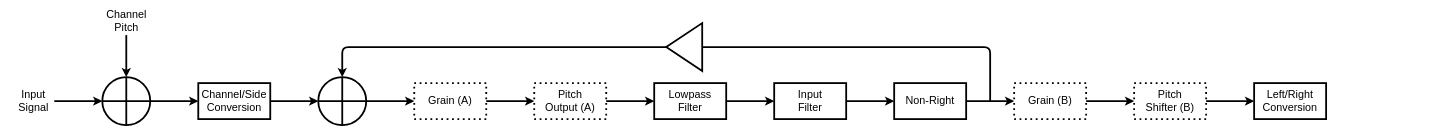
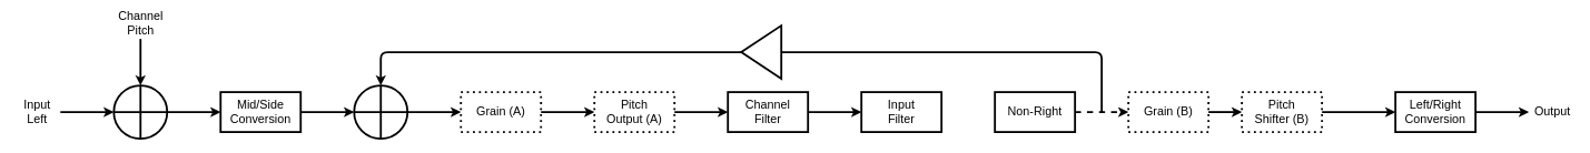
  <mxCell id="0" />
  <mxCell id="1" parent="0" />
  <mxCell id="2" value="" style="group" vertex="1" connectable="0" parent="1"><mxGeometry x="20" y="20" width="2340" height="188" as="geometry" /></mxCell>
  <mxCell id="3" value="" style="shape=orEllipse;perimeter=ellipsePerimeter;whiteSpace=wrap;html=1;backgroundOutline=1;strokeWidth=3;" vertex="1" parent="2"><mxGeometry x="150" y="108" width="80" height="80" as="geometry" /></mxCell>
  <mxCell id="4" value="" style="endArrow=classic;html=1;entryX=0.5;entryY=0;entryDx=0;entryDy=0;strokeWidth=3;" edge="1" parent="2" target="3"><mxGeometry width="50" height="50" relative="1" as="geometry"><mxPoint x="190" y="38" as="sourcePoint" /><mxPoint x="150" y="-22" as="targetPoint" /></mxGeometry></mxCell>
  <mxCell id="5" value="" style="endArrow=classic;html=1;entryX=0;entryY=0.5;entryDx=0;entryDy=0;strokeWidth=3;" edge="1" parent="2" target="3"><mxGeometry width="50" height="50" relative="1" as="geometry"><mxPoint x="70" y="148" as="sourcePoint" /><mxPoint x="40" y="138" as="targetPoint" /></mxGeometry></mxCell>
- <mxCell id="6" value="&lt;div style=&quot;font-size: 18px&quot;&gt;&lt;font style=&quot;font-size: 18px&quot;&gt;Channel/Side&lt;/font&gt;&lt;/div&gt;&lt;div style=&quot;font-size: 18px&quot;&gt;&lt;font style=&quot;font-size: 18px&quot;&gt;Conversion&lt;/font&gt;&lt;br&gt;&lt;/div&gt;" style="rounded=0;whiteSpace=wrap;html=1;strokeWidth=3;" vertex="1" parent="2"><mxGeometry x="310" y="118" width="120" height="60" as="geometry" /></mxCell>
+ <mxCell id="6" value="&lt;div style=&quot;font-size: 18px&quot;&gt;&lt;font style=&quot;font-size: 18px&quot;&gt;Mid/Side&lt;/font&gt;&lt;/div&gt;&lt;div style=&quot;font-size: 18px&quot;&gt;&lt;font style=&quot;font-size: 18px&quot;&gt;Conversion&lt;/font&gt;&lt;br&gt;&lt;/div&gt;" style="rounded=0;whiteSpace=wrap;html=1;strokeWidth=3;" vertex="1" parent="2"><mxGeometry x="310" y="118" width="120" height="60" as="geometry" /></mxCell>
  <mxCell id="7" value="" style="endArrow=classic;html=1;entryX=0;entryY=0.5;entryDx=0;entryDy=0;strokeWidth=3;exitX=1;exitY=0.5;exitDx=0;exitDy=0;" edge="1" parent="2" source="3" target="6"><mxGeometry width="50" height="50" relative="1" as="geometry"><mxPoint x="50" y="148" as="sourcePoint" /><mxPoint x="120" y="148" as="targetPoint" /></mxGeometry></mxCell>
  <mxCell id="8" value="" style="shape=orEllipse;perimeter=ellipsePerimeter;whiteSpace=wrap;html=1;backgroundOutline=1;strokeWidth=3;" vertex="1" parent="2"><mxGeometry x="510" y="108" width="80" height="80" as="geometry" /></mxCell>
  <mxCell id="9" value="" style="endArrow=classic;html=1;entryX=0;entryY=0.5;entryDx=0;entryDy=0;strokeWidth=3;exitX=1;exitY=0.5;exitDx=0;exitDy=0;" edge="1" parent="2" source="6" target="8"><mxGeometry width="50" height="50" relative="1" as="geometry"><mxPoint x="230" y="148" as="sourcePoint" /><mxPoint x="310" y="148" as="targetPoint" /></mxGeometry></mxCell>
  <mxCell id="10" value="&lt;font style=&quot;font-size: 18px&quot;&gt;Grain (A)&lt;br&gt;&lt;/font&gt;" style="rounded=0;whiteSpace=wrap;html=1;strokeWidth=3;dashed=1;dashPattern=1 2;" vertex="1" parent="2"><mxGeometry x="670" y="118" width="120" height="60" as="geometry" /></mxCell>
  <mxCell id="11" value="" style="endArrow=classic;html=1;entryX=0;entryY=0.5;entryDx=0;entryDy=0;strokeWidth=3;exitX=1;exitY=0.5;exitDx=0;exitDy=0;" edge="1" parent="2" target="10" source="8"><mxGeometry width="50" height="50" relative="1" as="geometry"><mxPoint x="590" y="147.5" as="sourcePoint" /><mxPoint x="670" y="147.5" as="targetPoint" /></mxGeometry></mxCell>
  <mxCell id="12" value="" style="endArrow=classic;html=1;entryX=0;entryY=0.5;entryDx=0;entryDy=0;strokeWidth=3;exitX=1;exitY=0.5;exitDx=0;exitDy=0;" edge="1" parent="2" source="10"><mxGeometry width="50" height="50" relative="1" as="geometry"><mxPoint x="590" y="148" as="sourcePoint" /><mxPoint x="870" y="148" as="targetPoint" /></mxGeometry></mxCell>
  <mxCell id="13" value="&lt;div&gt;&lt;font style=&quot;font-size: 18px&quot;&gt;Pitch&lt;br&gt;&lt;/font&gt;&lt;/div&gt;&lt;div&gt;&lt;font style=&quot;font-size: 18px&quot;&gt;Output (A)&lt;/font&gt;&lt;/div&gt;" style="rounded=0;whiteSpace=wrap;html=1;strokeWidth=3;dashed=1;dashPattern=1 2;" vertex="1" parent="2"><mxGeometry x="870" y="118" width="120" height="60" as="geometry" /></mxCell>
- <mxCell id="14" value="&lt;div&gt;&lt;font style=&quot;font-size: 18px&quot;&gt;Lowpass&lt;/font&gt;&lt;/div&gt;&lt;div&gt;&lt;font style=&quot;font-size: 18px&quot;&gt;Filter&lt;br&gt;&lt;/font&gt;&lt;/div&gt;" style="rounded=0;whiteSpace=wrap;html=1;strokeWidth=3;" vertex="1" parent="2"><mxGeometry x="1070" y="118" width="120" height="60" as="geometry" /></mxCell>
+ <mxCell id="14" value="&lt;div&gt;&lt;font style=&quot;font-size: 18px&quot;&gt;Channel&lt;/font&gt;&lt;/div&gt;&lt;div&gt;&lt;font style=&quot;font-size: 18px&quot;&gt;Filter&lt;br&gt;&lt;/font&gt;&lt;/div&gt;" style="rounded=0;whiteSpace=wrap;html=1;strokeWidth=3;" vertex="1" parent="2"><mxGeometry x="1070" y="118" width="120" height="60" as="geometry" /></mxCell>
  <mxCell id="15" style="edgeStyle=orthogonalEdgeStyle;rounded=0;orthogonalLoop=1;jettySize=auto;html=1;exitX=1;exitY=0.5;exitDx=0;exitDy=0;strokeWidth=3;" edge="1" parent="2" source="13" target="14"><mxGeometry relative="1" as="geometry" /></mxCell>
  <mxCell id="16" value="&lt;div&gt;&lt;font style=&quot;font-size: 18px&quot;&gt;Input&lt;/font&gt;&lt;/div&gt;&lt;div&gt;&lt;font style=&quot;font-size: 18px&quot;&gt;Filter&lt;/font&gt;&lt;/div&gt;" style="rounded=0;whiteSpace=wrap;html=1;strokeWidth=3;" vertex="1" parent="2"><mxGeometry x="1270" y="118" width="120" height="60" as="geometry" /></mxCell>
  <mxCell id="17" style="edgeStyle=orthogonalEdgeStyle;rounded=0;orthogonalLoop=1;jettySize=auto;html=1;exitX=1;exitY=0.5;exitDx=0;exitDy=0;entryX=0;entryY=0.5;entryDx=0;entryDy=0;strokeWidth=3;" edge="1" parent="2" source="14" target="16"><mxGeometry relative="1" as="geometry" /></mxCell>
  <mxCell id="18" value="&lt;font style=&quot;font-size: 18px&quot;&gt;Non-Right&lt;/font&gt;" style="rounded=0;whiteSpace=wrap;html=1;strokeWidth=3;" vertex="1" parent="2"><mxGeometry x="1470" y="118" width="120" height="60" as="geometry" /></mxCell>
- <mxCell id="19" style="edgeStyle=orthogonalEdgeStyle;rounded=0;orthogonalLoop=1;jettySize=auto;html=1;exitX=1;exitY=0.5;exitDx=0;exitDy=0;strokeWidth=3;" edge="1" parent="2" source="16" target="18"><mxGeometry relative="1" as="geometry" /></mxCell>
  <mxCell id="20" value="&lt;font style=&quot;font-size: 18px&quot;&gt;Grain (B)&lt;br&gt;&lt;/font&gt;" style="rounded=0;whiteSpace=wrap;html=1;strokeWidth=3;dashed=1;dashPattern=1 2;" vertex="1" parent="2"><mxGeometry x="1670" y="118" width="120" height="60" as="geometry" /></mxCell>
- <mxCell id="21" style="edgeStyle=orthogonalEdgeStyle;rounded=0;orthogonalLoop=1;jettySize=auto;html=1;exitX=1;exitY=0.5;exitDx=0;exitDy=0;strokeWidth=3;" edge="1" parent="2" source="18" target="20"><mxGeometry relative="1" as="geometry"><Array as="points"><mxPoint x="1640" y="148" /><mxPoint x="1640" y="148" /></Array></mxGeometry></mxCell>
- <mxCell id="22" value="&lt;div&gt;&lt;font style=&quot;font-size: 18px&quot;&gt;Pitch&lt;/font&gt;&lt;/div&gt;&lt;div&gt;&lt;font style=&quot;font-size: 18px&quot;&gt;Shifter (B)&lt;/font&gt;&lt;/div&gt;" style="rounded=0;whiteSpace=wrap;html=1;strokeWidth=3;dashed=1;dashPattern=1 2;" vertex="1" parent="2"><mxGeometry x="1870" y="118" width="120" height="60" as="geometry" /></mxCell>
+ <mxCell id="21" style="edgeStyle=orthogonalEdgeStyle;rounded=0;orthogonalLoop=1;jettySize=auto;html=1;exitX=1;exitY=0.5;exitDx=0;exitDy=0;strokeWidth=3;dashed=1;" edge="1" parent="2" source="18" target="20"><mxGeometry relative="1" as="geometry"><Array as="points"><mxPoint x="1640" y="148" /><mxPoint x="1640" y="148" /></Array></mxGeometry></mxCell>
+ <mxCell id="22" value="&lt;div&gt;&lt;font style=&quot;font-size: 18px&quot;&gt;Pitch&lt;/font&gt;&lt;/div&gt;&lt;div&gt;&lt;font style=&quot;font-size: 18px&quot;&gt;Shifter (B)&lt;/font&gt;&lt;/div&gt;" style="rounded=0;whiteSpace=wrap;html=1;strokeWidth=3;dashed=1;dashPattern=1 2;" vertex="1" parent="2"><mxGeometry x="1840" y="118" width="120" height="60" as="geometry" /></mxCell>
  <mxCell id="23" style="edgeStyle=orthogonalEdgeStyle;rounded=0;orthogonalLoop=1;jettySize=auto;html=1;exitX=1;exitY=0.5;exitDx=0;exitDy=0;entryX=0;entryY=0.5;entryDx=0;entryDy=0;strokeWidth=3;" edge="1" parent="2" source="20" target="22"><mxGeometry relative="1" as="geometry" /></mxCell>
  <mxCell id="24" value="&lt;div style=&quot;font-size: 18px&quot;&gt;&lt;font style=&quot;font-size: 18px&quot;&gt;Left/Right&lt;/font&gt;&lt;/div&gt;&lt;div style=&quot;font-size: 18px&quot;&gt;&lt;font style=&quot;font-size: 18px&quot;&gt;Conversion&lt;/font&gt;&lt;br&gt;&lt;/div&gt;" style="rounded=0;whiteSpace=wrap;html=1;strokeWidth=3;" vertex="1" parent="2"><mxGeometry x="2070" y="118" width="120" height="60" as="geometry" /></mxCell>
  <mxCell id="25" style="edgeStyle=orthogonalEdgeStyle;rounded=0;orthogonalLoop=1;jettySize=auto;html=1;exitX=1;exitY=0.5;exitDx=0;exitDy=0;entryX=0;entryY=0.5;entryDx=0;entryDy=0;strokeWidth=3;" edge="1" parent="2" source="22" target="24"><mxGeometry relative="1" as="geometry" /></mxCell>
  <mxCell id="26" value="" style="endArrow=classic;html=1;strokeWidth=3;entryX=0.5;entryY=0;entryDx=0;entryDy=0;" edge="1" parent="2" target="8"><mxGeometry width="50" height="50" relative="1" as="geometry"><mxPoint x="1630" y="148" as="sourcePoint" /><mxPoint x="1180" y="318" as="targetPoint" /><Array as="points"><mxPoint x="1630" y="58" /><mxPoint x="550" y="58" /></Array></mxGeometry></mxCell>
  <mxCell id="27" value="" style="triangle;whiteSpace=wrap;html=1;strokeWidth=3;rotation=-180;" vertex="1" parent="2"><mxGeometry x="1090" y="18" width="60" height="80" as="geometry" /></mxCell>
  <mxCell id="28" value="&lt;div style=&quot;font-size: 18px&quot;&gt;&lt;font style=&quot;font-size: 18px&quot;&gt;Channel&lt;/font&gt;&lt;/div&gt;&lt;div style=&quot;font-size: 18px&quot;&gt;&lt;font style=&quot;font-size: 18px&quot;&gt;Pitch&lt;br&gt;&lt;/font&gt;&lt;/div&gt;" style="text;html=1;align=center;verticalAlign=middle;resizable=0;points=[];autosize=1;" vertex="1" parent="2"><mxGeometry x="150" width="80" height="30" as="geometry" /></mxCell>
- <mxCell id="29" value="&lt;div style=&quot;font-size: 18px&quot;&gt;&lt;font style=&quot;font-size: 18px&quot;&gt;Input&lt;/font&gt;&lt;/div&gt;&lt;div style=&quot;font-size: 18px&quot;&gt;&lt;font style=&quot;font-size: 18px&quot;&gt;Signal&lt;/font&gt;&lt;/div&gt;" style="text;html=1;align=center;verticalAlign=middle;resizable=0;points=[];autosize=1;" vertex="1" parent="2"><mxGeometry y="133" width="70" height="30" as="geometry" /></mxCell>
+ <mxCell id="29" value="&lt;div style=&quot;font-size: 18px&quot;&gt;&lt;font style=&quot;font-size: 18px&quot;&gt;Input&lt;/font&gt;&lt;/div&gt;&lt;div style=&quot;font-size: 18px&quot;&gt;&lt;font style=&quot;font-size: 18px&quot;&gt;Left&lt;/font&gt;&lt;/div&gt;" style="text;html=1;align=center;verticalAlign=middle;resizable=0;points=[];autosize=1;" vertex="1" parent="2"><mxGeometry y="133" width="70" height="30" as="geometry" /></mxCell>
+ <mxCell id="30" value="&lt;font style=&quot;font-size: 18px&quot;&gt;Output&lt;/font&gt;" style="text;html=1;align=center;verticalAlign=middle;resizable=0;points=[];autosize=1;" vertex="1" parent="2"><mxGeometry x="2270" y="138" width="70" height="20" as="geometry" /></mxCell>
+ <mxCell id="31" style="edgeStyle=orthogonalEdgeStyle;rounded=0;orthogonalLoop=1;jettySize=auto;html=1;exitX=1;exitY=0.5;exitDx=0;exitDy=0;strokeWidth=3;" edge="1" parent="2" source="24" target="30"><mxGeometry relative="1" as="geometry" /></mxCell>
